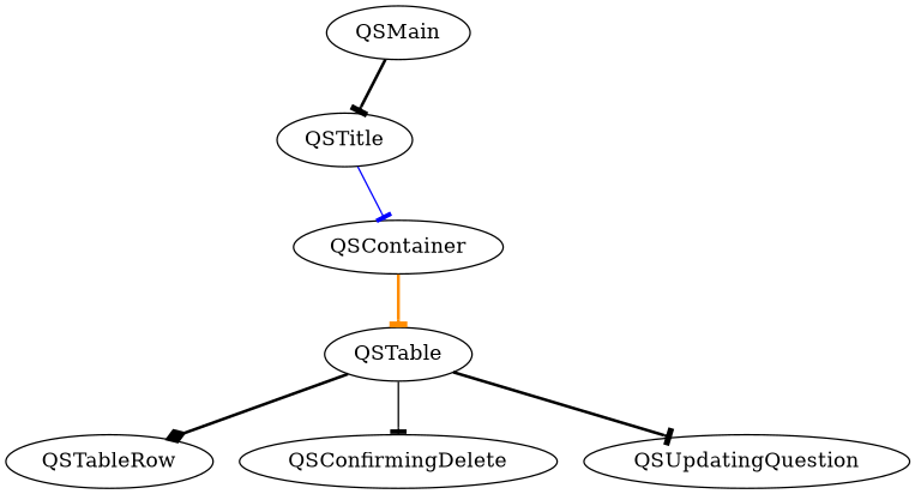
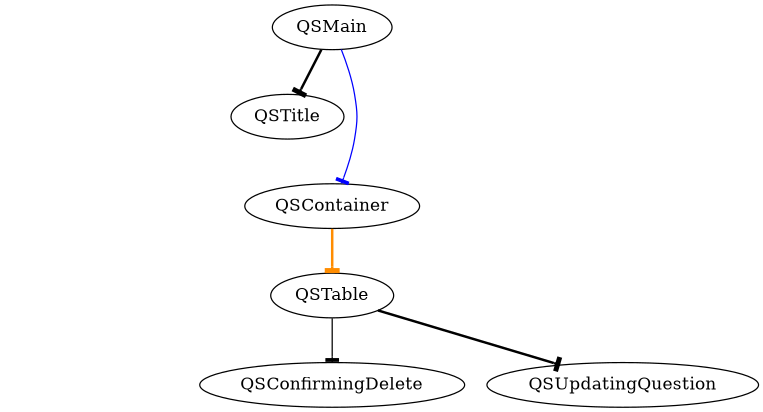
  digraph {
    edge [arrowhead=tee color=black style=bold]
    QSMain
    QSTitle
    QSContainer
    QSTable
-   QSTableRow
    QSConfirmingDelete
    QSUpdatingQuestion
    QSMain -> QSTitle
-   QSTitle -> QSContainer [color=blue style=solid]
+   QSMain -> QSContainer [color=blue style=solid]
    QSContainer -> QSTable [color=darkorange]
-   QSTable -> QSTableRow [arrowhead=diamond]
    QSTable -> QSConfirmingDelete [style=solid]
    QSTable -> QSUpdatingQuestion
  }
